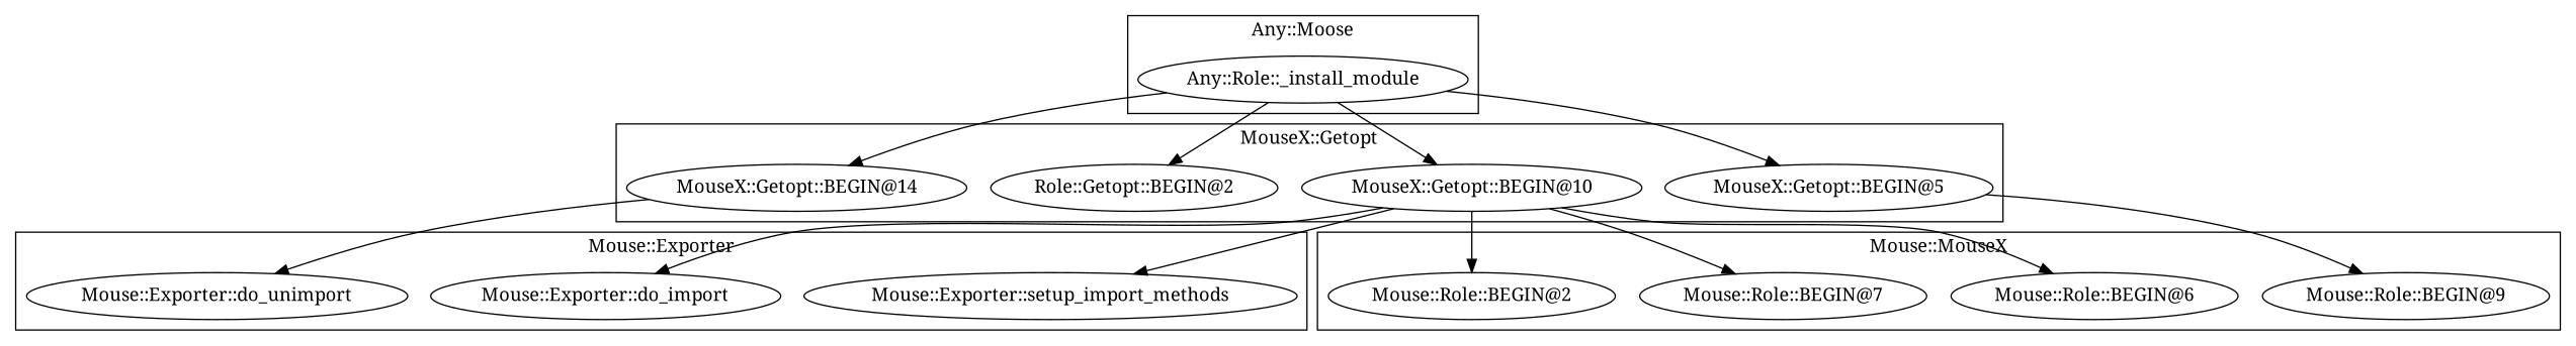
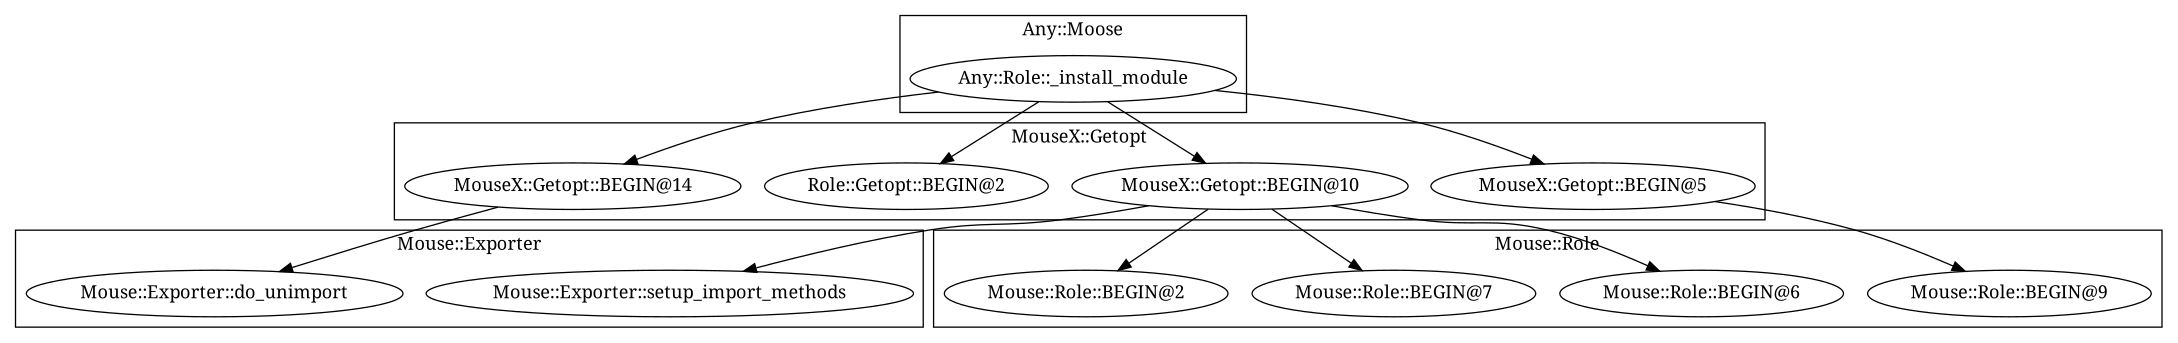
  digraph {
    fontname="Noto Serif"
    node [fontname="Noto Serif"]
    edge [fontname="Noto Serif"]
    "MouseX::Getopt::BEGIN@14"
    "MouseX::Getopt::BEGIN@5"
    n3 [label="Role::Getopt::BEGIN@2"]
    "MouseX::Getopt::BEGIN@10"
    "Mouse::Exporter::setup_import_methods"
-   "Mouse::Exporter::do_import"
    "Mouse::Exporter::do_unimport"
    n8 [label="Any::Role::_install_module"]
    "Mouse::Role::BEGIN@6"
    "Mouse::Role::BEGIN@7"
    "Mouse::Role::BEGIN@2"
    "Mouse::Role::BEGIN@9"
    subgraph cluster_1 {
      label="MouseX::Getopt"
      "MouseX::Getopt::BEGIN@14"
      "MouseX::Getopt::BEGIN@5"
      n3
      "MouseX::Getopt::BEGIN@10"
    }
    subgraph cluster_2 {
      label="Mouse::Exporter"
      "Mouse::Exporter::setup_import_methods"
-     "Mouse::Exporter::do_import"
      "Mouse::Exporter::do_unimport"
    }
    subgraph cluster_3 {
      label="Any::Moose"
      n8
    }
    subgraph cluster_4 {
-     label="Mouse::MouseX"
+     label="Mouse::Role"
      "Mouse::Role::BEGIN@6"
      "Mouse::Role::BEGIN@7"
      "Mouse::Role::BEGIN@2"
      "Mouse::Role::BEGIN@9"
    }
    "MouseX::Getopt::BEGIN@14" -> "Mouse::Exporter::do_unimport"
    "MouseX::Getopt::BEGIN@5" -> "Mouse::Role::BEGIN@9"
    "MouseX::Getopt::BEGIN@10" -> "Mouse::Exporter::setup_import_methods"
-   "MouseX::Getopt::BEGIN@10" -> "Mouse::Exporter::do_import"
    "MouseX::Getopt::BEGIN@10" -> "Mouse::Role::BEGIN@6"
    "MouseX::Getopt::BEGIN@10" -> "Mouse::Role::BEGIN@7"
    "MouseX::Getopt::BEGIN@10" -> "Mouse::Role::BEGIN@2"
    n8 -> "MouseX::Getopt::BEGIN@14"
    n8 -> "MouseX::Getopt::BEGIN@5"
    n8 -> n3
    n8 -> "MouseX::Getopt::BEGIN@10"
  }
